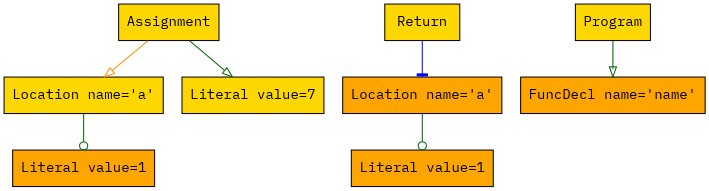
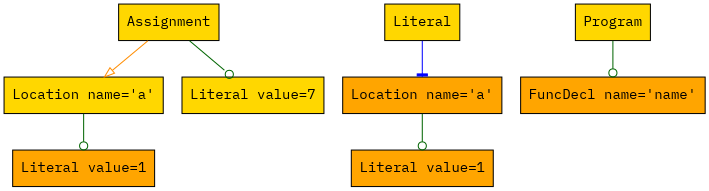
  digraph {
    fontname="IBM Plex Mono"
    node [fillcolor=gold fontname="IBM Plex Mono" shape=box style=filled]
    edge [arrowhead=odot color=darkgreen fontname="IBM Plex Mono"]
    n1 [fillcolor=orange label="Literal value=1"]
    n2 [label="Location name='a'"]
    n3 [label="Literal value=7"]
    n4 [label=Assignment]
    n5 [fillcolor=orange label="Literal value=1"]
    n6 [fillcolor=orange label="Location name='a'"]
-   n7 [label=Return]
+   n7 [label=Literal]
    n8 [fillcolor=orange label="FuncDecl name='name'"]
    n9 [label=Program]
    n2 -> n1
    n4 -> n2 [arrowhead=onormal color=darkorange]
-   n4 -> n3 [arrowhead=onormal]
+   n4 -> n3
    n6 -> n5
    n7 -> n6 [arrowhead=tee color=blue]
-   n9 -> n8 [arrowhead=onormal]
+   n9 -> n8
  }
